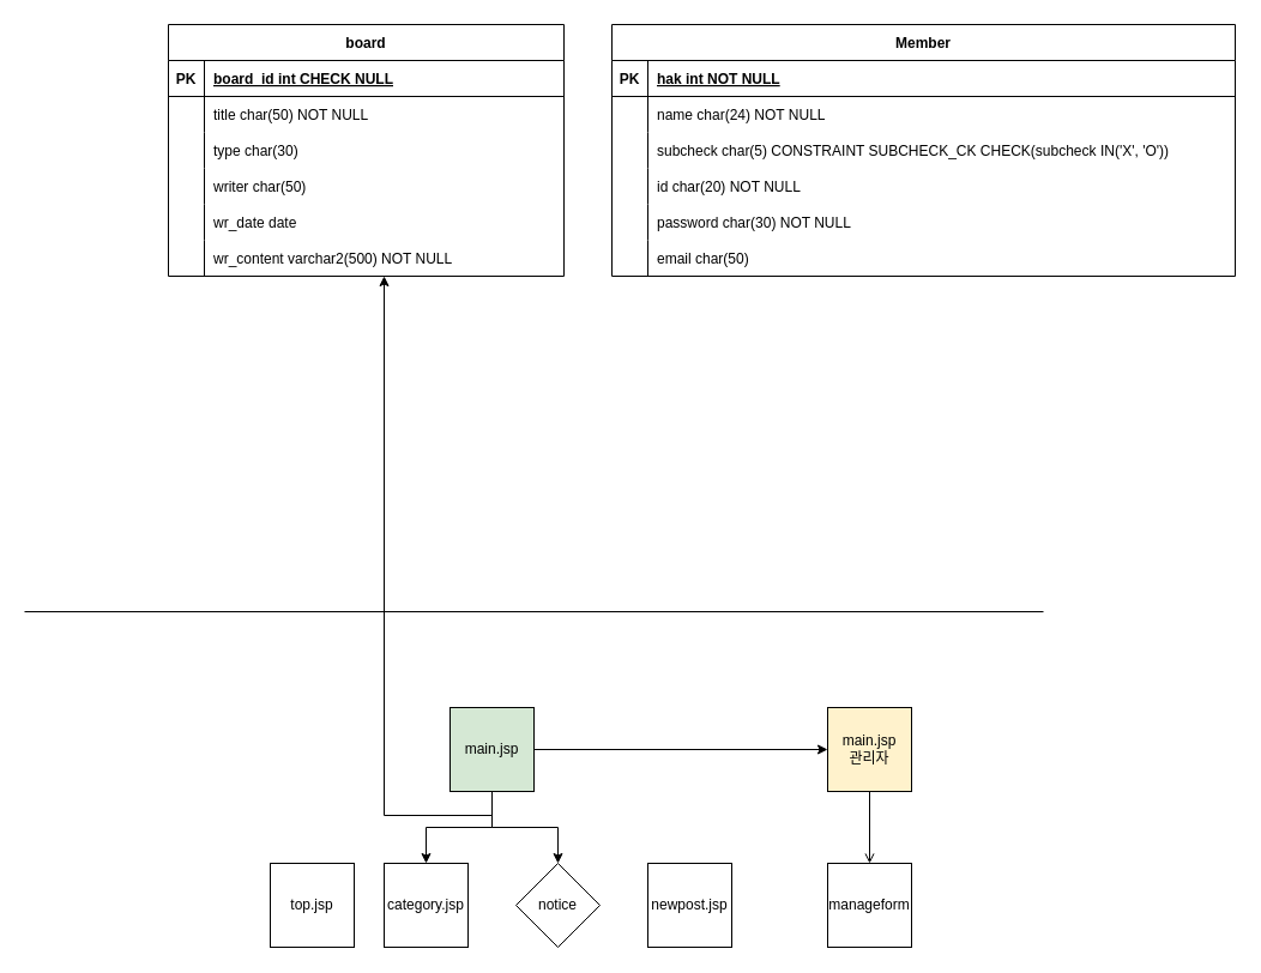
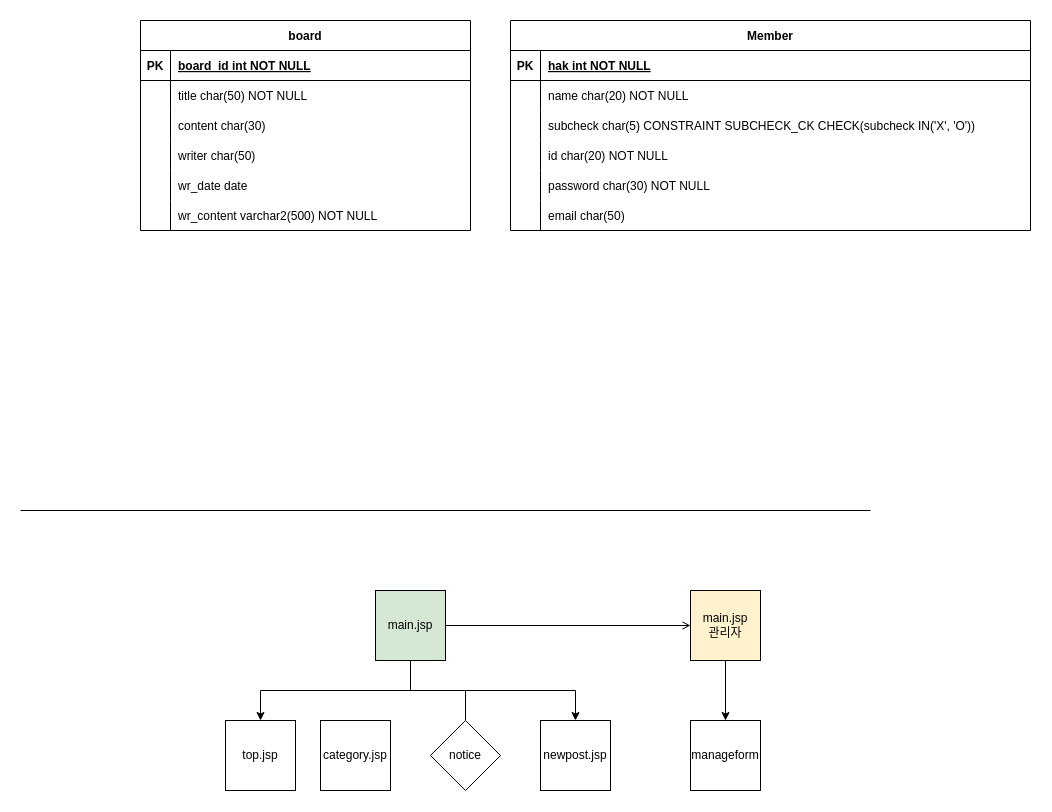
  <mxCell id="0" />
  <mxCell id="1" parent="0" />
  <mxCell id="2" value="Member" style="shape=table;startSize=30;container=1;collapsible=1;childLayout=tableLayout;fixedRows=1;rowLines=0;fontStyle=1;align=center;resizeLast=1;" parent="1" vertex="1"><mxGeometry x="510" y="20" width="520" height="210" as="geometry" /></mxCell>
  <mxCell id="3" value="" style="shape=tableRow;horizontal=0;startSize=0;swimlaneHead=0;swimlaneBody=0;fillColor=none;collapsible=0;dropTarget=0;points=[[0,0.5],[1,0.5]];portConstraint=eastwest;top=0;left=0;right=0;bottom=1;" parent="2" vertex="1"><mxGeometry y="30" width="520" height="30" as="geometry" /></mxCell>
  <mxCell id="4" value="PK" style="shape=partialRectangle;overflow=hidden;connectable=0;fillColor=none;top=0;left=0;bottom=0;right=0;fontStyle=1;" parent="3" vertex="1"><mxGeometry width="30" height="30" as="geometry"><mxRectangle width="30" height="30" as="alternateBounds" /></mxGeometry></mxCell>
  <mxCell id="5" value="hak int NOT NULL " style="shape=partialRectangle;overflow=hidden;connectable=0;fillColor=none;align=left;top=0;left=0;bottom=0;right=0;spacingLeft=6;fontStyle=5;" parent="3" vertex="1"><mxGeometry x="30" width="490" height="30" as="geometry"><mxRectangle width="490" height="30" as="alternateBounds" /></mxGeometry></mxCell>
  <mxCell id="6" value="" style="shape=tableRow;horizontal=0;startSize=0;swimlaneHead=0;swimlaneBody=0;fillColor=none;collapsible=0;dropTarget=0;points=[[0,0.5],[1,0.5]];portConstraint=eastwest;top=0;left=0;right=0;bottom=0;" parent="2" vertex="1"><mxGeometry y="60" width="520" height="30" as="geometry" /></mxCell>
  <mxCell id="7" value="" style="shape=partialRectangle;overflow=hidden;connectable=0;fillColor=none;top=0;left=0;bottom=0;right=0;" parent="6" vertex="1"><mxGeometry width="30" height="30" as="geometry"><mxRectangle width="30" height="30" as="alternateBounds" /></mxGeometry></mxCell>
- <mxCell id="8" value="name char(24) NOT NULL" style="shape=partialRectangle;overflow=hidden;connectable=0;fillColor=none;align=left;top=0;left=0;bottom=0;right=0;spacingLeft=6;" parent="6" vertex="1"><mxGeometry x="30" width="490" height="30" as="geometry"><mxRectangle width="490" height="30" as="alternateBounds" /></mxGeometry></mxCell>
+ <mxCell id="8" value="name char(20) NOT NULL" style="shape=partialRectangle;overflow=hidden;connectable=0;fillColor=none;align=left;top=0;left=0;bottom=0;right=0;spacingLeft=6;" parent="6" vertex="1"><mxGeometry x="30" width="490" height="30" as="geometry"><mxRectangle width="490" height="30" as="alternateBounds" /></mxGeometry></mxCell>
  <mxCell id="9" value="" style="shape=tableRow;horizontal=0;startSize=0;swimlaneHead=0;swimlaneBody=0;fillColor=none;collapsible=0;dropTarget=0;points=[[0,0.5],[1,0.5]];portConstraint=eastwest;top=0;left=0;right=0;bottom=0;" parent="2" vertex="1"><mxGeometry y="90" width="520" height="30" as="geometry" /></mxCell>
  <mxCell id="10" value="" style="shape=partialRectangle;overflow=hidden;connectable=0;fillColor=none;top=0;left=0;bottom=0;right=0;" parent="9" vertex="1"><mxGeometry width="30" height="30" as="geometry"><mxRectangle width="30" height="30" as="alternateBounds" /></mxGeometry></mxCell>
  <mxCell id="11" value="subcheck char(5) CONSTRAINT SUBCHECK_CK CHECK(subcheck IN('X', 'O'))" style="shape=partialRectangle;overflow=hidden;connectable=0;fillColor=none;align=left;top=0;left=0;bottom=0;right=0;spacingLeft=6;" parent="9" vertex="1"><mxGeometry x="30" width="490" height="30" as="geometry"><mxRectangle width="490" height="30" as="alternateBounds" /></mxGeometry></mxCell>
  <mxCell id="12" value="" style="shape=tableRow;horizontal=0;startSize=0;swimlaneHead=0;swimlaneBody=0;fillColor=none;collapsible=0;dropTarget=0;points=[[0,0.5],[1,0.5]];portConstraint=eastwest;top=0;left=0;right=0;bottom=0;" parent="2" vertex="1"><mxGeometry y="120" width="520" height="30" as="geometry" /></mxCell>
  <mxCell id="13" value="" style="shape=partialRectangle;overflow=hidden;connectable=0;fillColor=none;top=0;left=0;bottom=0;right=0;" parent="12" vertex="1"><mxGeometry width="30" height="30" as="geometry"><mxRectangle width="30" height="30" as="alternateBounds" /></mxGeometry></mxCell>
  <mxCell id="14" value="id char(20) NOT NULL" style="shape=partialRectangle;overflow=hidden;connectable=0;fillColor=none;align=left;top=0;left=0;bottom=0;right=0;spacingLeft=6;" parent="12" vertex="1"><mxGeometry x="30" width="490" height="30" as="geometry"><mxRectangle width="490" height="30" as="alternateBounds" /></mxGeometry></mxCell>
  <mxCell id="15" value="" style="shape=tableRow;horizontal=0;startSize=0;swimlaneHead=0;swimlaneBody=0;fillColor=none;collapsible=0;dropTarget=0;points=[[0,0.5],[1,0.5]];portConstraint=eastwest;top=0;left=0;right=0;bottom=0;" parent="2" vertex="1"><mxGeometry y="150" width="520" height="30" as="geometry" /></mxCell>
  <mxCell id="16" value="" style="shape=partialRectangle;overflow=hidden;connectable=0;fillColor=none;top=0;left=0;bottom=0;right=0;" parent="15" vertex="1"><mxGeometry width="30" height="30" as="geometry"><mxRectangle width="30" height="30" as="alternateBounds" /></mxGeometry></mxCell>
  <mxCell id="17" value="password char(30) NOT NULL" style="shape=partialRectangle;overflow=hidden;connectable=0;fillColor=none;align=left;top=0;left=0;bottom=0;right=0;spacingLeft=6;" parent="15" vertex="1"><mxGeometry x="30" width="490" height="30" as="geometry"><mxRectangle width="490" height="30" as="alternateBounds" /></mxGeometry></mxCell>
  <mxCell id="18" value="" style="shape=tableRow;horizontal=0;startSize=0;swimlaneHead=0;swimlaneBody=0;fillColor=none;collapsible=0;dropTarget=0;points=[[0,0.5],[1,0.5]];portConstraint=eastwest;top=0;left=0;right=0;bottom=0;" parent="2" vertex="1"><mxGeometry y="180" width="520" height="30" as="geometry" /></mxCell>
  <mxCell id="19" value="" style="shape=partialRectangle;overflow=hidden;connectable=0;fillColor=none;top=0;left=0;bottom=0;right=0;" parent="18" vertex="1"><mxGeometry width="30" height="30" as="geometry"><mxRectangle width="30" height="30" as="alternateBounds" /></mxGeometry></mxCell>
  <mxCell id="20" value="email char(50)" style="shape=partialRectangle;overflow=hidden;connectable=0;fillColor=none;align=left;top=0;left=0;bottom=0;right=0;spacingLeft=6;" parent="18" vertex="1"><mxGeometry x="30" width="490" height="30" as="geometry"><mxRectangle width="490" height="30" as="alternateBounds" /></mxGeometry></mxCell>
  <mxCell id="21" value="board" style="shape=table;startSize=30;container=1;collapsible=1;childLayout=tableLayout;fixedRows=1;rowLines=0;fontStyle=1;align=center;resizeLast=1;" parent="1" vertex="1"><mxGeometry x="140" y="20" width="330" height="210" as="geometry" /></mxCell>
  <mxCell id="22" value="" style="shape=tableRow;horizontal=0;startSize=0;swimlaneHead=0;swimlaneBody=0;fillColor=none;collapsible=0;dropTarget=0;points=[[0,0.5],[1,0.5]];portConstraint=eastwest;top=0;left=0;right=0;bottom=1;" parent="21" vertex="1"><mxGeometry y="30" width="330" height="30" as="geometry" /></mxCell>
  <mxCell id="23" value="PK" style="shape=partialRectangle;overflow=hidden;connectable=0;fillColor=none;top=0;left=0;bottom=0;right=0;fontStyle=1;" parent="22" vertex="1"><mxGeometry width="30" height="30" as="geometry"><mxRectangle width="30" height="30" as="alternateBounds" /></mxGeometry></mxCell>
- <mxCell id="24" value="board_id int CHECK NULL " style="shape=partialRectangle;overflow=hidden;connectable=0;fillColor=none;align=left;top=0;left=0;bottom=0;right=0;spacingLeft=6;fontStyle=5;" parent="22" vertex="1"><mxGeometry x="30" width="300" height="30" as="geometry"><mxRectangle width="300" height="30" as="alternateBounds" /></mxGeometry></mxCell>
+ <mxCell id="24" value="board_id int NOT NULL " style="shape=partialRectangle;overflow=hidden;connectable=0;fillColor=none;align=left;top=0;left=0;bottom=0;right=0;spacingLeft=6;fontStyle=5;" parent="22" vertex="1"><mxGeometry x="30" width="300" height="30" as="geometry"><mxRectangle width="300" height="30" as="alternateBounds" /></mxGeometry></mxCell>
  <mxCell id="25" value="" style="shape=tableRow;horizontal=0;startSize=0;swimlaneHead=0;swimlaneBody=0;fillColor=none;collapsible=0;dropTarget=0;points=[[0,0.5],[1,0.5]];portConstraint=eastwest;top=0;left=0;right=0;bottom=0;" parent="21" vertex="1"><mxGeometry y="60" width="330" height="30" as="geometry" /></mxCell>
  <mxCell id="26" value="" style="shape=partialRectangle;overflow=hidden;connectable=0;fillColor=none;top=0;left=0;bottom=0;right=0;" parent="25" vertex="1"><mxGeometry width="30" height="30" as="geometry"><mxRectangle width="30" height="30" as="alternateBounds" /></mxGeometry></mxCell>
  <mxCell id="27" value="title char(50) NOT NULL" style="shape=partialRectangle;overflow=hidden;connectable=0;fillColor=none;align=left;top=0;left=0;bottom=0;right=0;spacingLeft=6;" parent="25" vertex="1"><mxGeometry x="30" width="300" height="30" as="geometry"><mxRectangle width="300" height="30" as="alternateBounds" /></mxGeometry></mxCell>
  <mxCell id="28" value="" style="shape=tableRow;horizontal=0;startSize=0;swimlaneHead=0;swimlaneBody=0;fillColor=none;collapsible=0;dropTarget=0;points=[[0,0.5],[1,0.5]];portConstraint=eastwest;top=0;left=0;right=0;bottom=0;" parent="21" vertex="1"><mxGeometry y="90" width="330" height="30" as="geometry" /></mxCell>
  <mxCell id="29" value="" style="shape=partialRectangle;overflow=hidden;connectable=0;fillColor=none;top=0;left=0;bottom=0;right=0;" parent="28" vertex="1"><mxGeometry width="30" height="30" as="geometry"><mxRectangle width="30" height="30" as="alternateBounds" /></mxGeometry></mxCell>
- <mxCell id="30" value="type char(30)" style="shape=partialRectangle;overflow=hidden;connectable=0;fillColor=none;align=left;top=0;left=0;bottom=0;right=0;spacingLeft=6;" parent="28" vertex="1"><mxGeometry x="30" width="300" height="30" as="geometry"><mxRectangle width="300" height="30" as="alternateBounds" /></mxGeometry></mxCell>
+ <mxCell id="30" value="content char(30)" style="shape=partialRectangle;overflow=hidden;connectable=0;fillColor=none;align=left;top=0;left=0;bottom=0;right=0;spacingLeft=6;" parent="28" vertex="1"><mxGeometry x="30" width="300" height="30" as="geometry"><mxRectangle width="300" height="30" as="alternateBounds" /></mxGeometry></mxCell>
  <mxCell id="31" value="" style="shape=tableRow;horizontal=0;startSize=0;swimlaneHead=0;swimlaneBody=0;fillColor=none;collapsible=0;dropTarget=0;points=[[0,0.5],[1,0.5]];portConstraint=eastwest;top=0;left=0;right=0;bottom=0;" parent="21" vertex="1"><mxGeometry y="120" width="330" height="30" as="geometry" /></mxCell>
  <mxCell id="32" value="" style="shape=partialRectangle;overflow=hidden;connectable=0;fillColor=none;top=0;left=0;bottom=0;right=0;" parent="31" vertex="1"><mxGeometry width="30" height="30" as="geometry"><mxRectangle width="30" height="30" as="alternateBounds" /></mxGeometry></mxCell>
  <mxCell id="33" value="writer char(50)" style="shape=partialRectangle;overflow=hidden;connectable=0;fillColor=none;align=left;top=0;left=0;bottom=0;right=0;spacingLeft=6;" parent="31" vertex="1"><mxGeometry x="30" width="300" height="30" as="geometry"><mxRectangle width="300" height="30" as="alternateBounds" /></mxGeometry></mxCell>
  <mxCell id="34" value="" style="shape=tableRow;horizontal=0;startSize=0;swimlaneHead=0;swimlaneBody=0;fillColor=none;collapsible=0;dropTarget=0;points=[[0,0.5],[1,0.5]];portConstraint=eastwest;top=0;left=0;right=0;bottom=0;" parent="21" vertex="1"><mxGeometry y="150" width="330" height="30" as="geometry" /></mxCell>
  <mxCell id="35" value="" style="shape=partialRectangle;overflow=hidden;connectable=0;fillColor=none;top=0;left=0;bottom=0;right=0;" parent="34" vertex="1"><mxGeometry width="30" height="30" as="geometry"><mxRectangle width="30" height="30" as="alternateBounds" /></mxGeometry></mxCell>
  <mxCell id="36" value="wr_date date" style="shape=partialRectangle;overflow=hidden;connectable=0;fillColor=none;align=left;top=0;left=0;bottom=0;right=0;spacingLeft=6;" parent="34" vertex="1"><mxGeometry x="30" width="300" height="30" as="geometry"><mxRectangle width="300" height="30" as="alternateBounds" /></mxGeometry></mxCell>
  <mxCell id="37" value="" style="shape=tableRow;horizontal=0;startSize=0;swimlaneHead=0;swimlaneBody=0;fillColor=none;collapsible=0;dropTarget=0;points=[[0,0.5],[1,0.5]];portConstraint=eastwest;top=0;left=0;right=0;bottom=0;" parent="21" vertex="1"><mxGeometry y="180" width="330" height="30" as="geometry" /></mxCell>
  <mxCell id="38" value="" style="shape=partialRectangle;overflow=hidden;connectable=0;fillColor=none;top=0;left=0;bottom=0;right=0;" parent="37" vertex="1"><mxGeometry width="30" height="30" as="geometry"><mxRectangle width="30" height="30" as="alternateBounds" /></mxGeometry></mxCell>
  <mxCell id="39" value="wr_content varchar2(500) NOT NULL" style="shape=partialRectangle;overflow=hidden;connectable=0;fillColor=none;align=left;top=0;left=0;bottom=0;right=0;spacingLeft=6;" parent="37" vertex="1"><mxGeometry x="30" width="300" height="30" as="geometry"><mxRectangle width="300" height="30" as="alternateBounds" /></mxGeometry></mxCell>
  <mxCell id="40" value="" style="endArrow=none;html=1;rounded=0;" parent="1" edge="1"><mxGeometry width="50" height="50" relative="1" as="geometry"><mxPoint y="510" as="sourcePoint" x="20" /><mxPoint x="870" y="510" as="targetPoint" /></mxGeometry></mxCell>
- <mxCell id="41" style="edgeStyle=orthogonalEdgeStyle;rounded=0;orthogonalLoop=1;jettySize=auto;html=1;exitX=0.5;exitY=1;exitDx=0;exitDy=0;entryX=0.5;entryY=0;entryDx=0;entryDy=0;" edge="1" parent="1" source="46" target="47"><mxGeometry relative="1" as="geometry" /></mxCell>
- <mxCell id="43" style="edgeStyle=orthogonalEdgeStyle;rounded=0;orthogonalLoop=1;jettySize=auto;html=1;exitX=0.5;exitY=1;exitDx=0;exitDy=0;" edge="1" parent="1" source="46" target="51"><mxGeometry relative="1" as="geometry" /></mxCell>
- <mxCell id="44" style="edgeStyle=orthogonalEdgeStyle;rounded=0;orthogonalLoop=1;jettySize=auto;html=1;exitX=0.5;exitY=1;exitDx=0;exitDy=0;" edge="1" parent="1" source="46" target="39"><mxGeometry relative="1" as="geometry" /></mxCell>
- <mxCell id="45" style="edgeStyle=orthogonalEdgeStyle;rounded=0;orthogonalLoop=1;jettySize=auto;html=1;exitX=1;exitY=0.5;exitDx=0;exitDy=0;" edge="1" parent="1" source="46" target="49"><mxGeometry relative="1" as="geometry" /></mxCell>
+ <mxCell id="42" style="edgeStyle=orthogonalEdgeStyle;rounded=0;orthogonalLoop=1;jettySize=auto;html=1;exitX=0.5;exitY=1;exitDx=0;exitDy=0;entryX=0.5;entryY=0;entryDx=0;entryDy=0;" edge="1" parent="1" source="46" target="50"><mxGeometry relative="1" as="geometry" /></mxCell>
+ <mxCell id="43" style="edgeStyle=orthogonalEdgeStyle;rounded=0;orthogonalLoop=1;jettySize=auto;html=1;exitX=0.5;exitY=1;exitDx=0;exitDy=0;endArrow=none;" edge="1" parent="1" source="46" target="51"><mxGeometry relative="1" as="geometry" /></mxCell>
+ <mxCell id="44" style="edgeStyle=orthogonalEdgeStyle;rounded=0;orthogonalLoop=1;jettySize=auto;html=1;exitX=0.5;exitY=1;exitDx=0;exitDy=0;" edge="1" parent="1" source="46" target="52"><mxGeometry relative="1" as="geometry" /></mxCell>
+ <mxCell id="45" style="edgeStyle=orthogonalEdgeStyle;rounded=0;orthogonalLoop=1;jettySize=auto;html=1;exitX=1;exitY=0.5;exitDx=0;exitDy=0;endArrow=open;" edge="1" parent="1" source="46" target="49"><mxGeometry relative="1" as="geometry" /></mxCell>
  <mxCell id="46" value="main.jsp" style="whiteSpace=wrap;html=1;aspect=fixed;fillColor=#d5e8d4;" parent="1" vertex="1"><mxGeometry x="375" y="590" width="70" height="70" as="geometry" /></mxCell>
  <mxCell id="47" value="category.jsp" style="whiteSpace=wrap;html=1;aspect=fixed;" vertex="1" parent="1"><mxGeometry x="320" y="720" width="70" height="70" as="geometry" /></mxCell>
- <mxCell id="48" style="edgeStyle=orthogonalEdgeStyle;rounded=0;orthogonalLoop=1;jettySize=auto;html=1;exitX=0.5;exitY=1;exitDx=0;exitDy=0;entryX=0.5;entryY=0;entryDx=0;entryDy=0;endArrow=open;" edge="1" parent="1" source="49" target="53"><mxGeometry relative="1" as="geometry" /></mxCell>
+ <mxCell id="48" style="edgeStyle=orthogonalEdgeStyle;rounded=0;orthogonalLoop=1;jettySize=auto;html=1;exitX=0.5;exitY=1;exitDx=0;exitDy=0;entryX=0.5;entryY=0;entryDx=0;entryDy=0;" edge="1" parent="1" source="49" target="53"><mxGeometry relative="1" as="geometry" /></mxCell>
  <mxCell id="49" value="main.jsp&lt;br&gt;관리자" style="whiteSpace=wrap;html=1;aspect=fixed;fillColor=#fff2cc;" vertex="1" parent="1"><mxGeometry x="690" y="590" width="70" height="70" as="geometry" /></mxCell>
  <mxCell id="50" value="top.jsp" style="whiteSpace=wrap;html=1;aspect=fixed;" vertex="1" parent="1"><mxGeometry x="225" y="720" width="70" height="70" as="geometry" /></mxCell>
  <mxCell id="51" value="notice" style="rhombus;whiteSpace=wrap;html=1;aspect=fixed;" vertex="1" parent="1"><mxGeometry x="430" y="720" width="70" height="70" as="geometry" /></mxCell>
  <mxCell id="52" value="newpost.jsp" style="whiteSpace=wrap;html=1;aspect=fixed;" vertex="1" parent="1"><mxGeometry x="540" y="720" width="70" height="70" as="geometry" /></mxCell>
  <mxCell id="53" value="manageform" style="whiteSpace=wrap;html=1;aspect=fixed;" vertex="1" parent="1"><mxGeometry x="690" y="720" width="70" height="70" as="geometry" /></mxCell>
